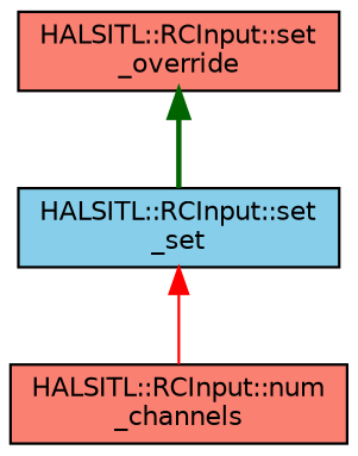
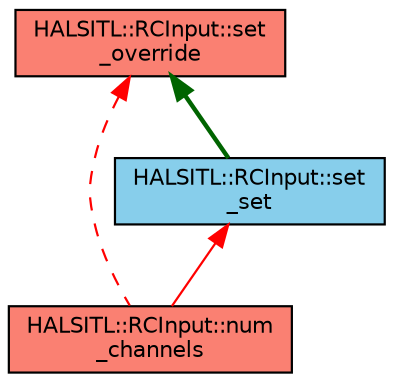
  digraph {
    rankdir=TB
    node [color=black fillcolor=salmon fontname=Helvetica fontsize=10 shape=record style=filled]
    edge [color=red dir=back fontname=Helvetica fontsize=10 labelfontname=Helvetica labelfontsize=10]
    n1 [fontcolor=black height=0.2 label="HALSITL::RCInput::set\l_override" width=0.4]
    n2 [height=0.2 label="HALSITL::RCInput::num\l_channels" width=0.4]
    n3 [fillcolor=skyblue height=0.2 label="HALSITL::RCInput::set\l_set" width=0.4]
+   n1 -> n2 [style=dashed]
    n1 -> n3 [color=darkgreen style=bold]
    n3 -> n2 [style=solid]
  }
